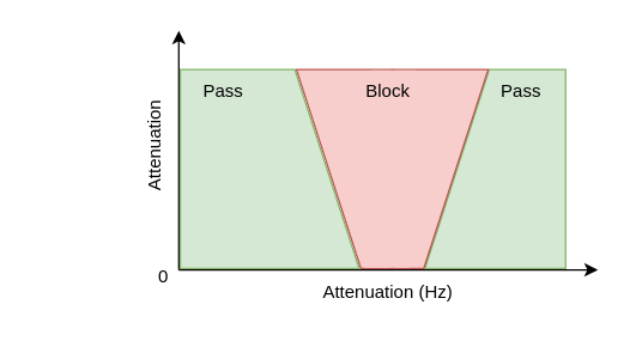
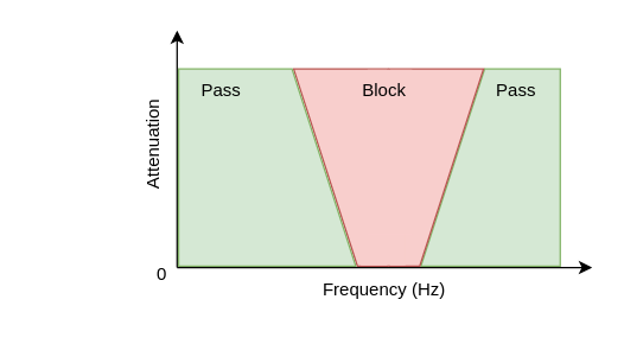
  <mxCell id="0" />
  <mxCell id="1" parent="0" />
  <mxCell id="2" value="" style="endArrow=classic;html=1;rounded=0;" parent="1" edge="1"><mxGeometry width="50" height="50" relative="1" as="geometry"><mxPoint x="119" y="180" as="sourcePoint" /><mxPoint x="399" y="180" as="targetPoint" /></mxGeometry></mxCell>
  <mxCell id="3" value="" style="endArrow=classic;html=1;rounded=0;" parent="1" edge="1"><mxGeometry width="50" height="50" relative="1" as="geometry"><mxPoint x="119" y="180" as="sourcePoint" /><mxPoint x="119" y="20" as="targetPoint" /></mxGeometry></mxCell>
- <mxCell id="4" value="Attenuation (Hz)" style="text;html=1;strokeColor=none;fillColor=none;align=center;verticalAlign=middle;whiteSpace=wrap;rounded=0;" parent="1" vertex="1"><mxGeometry x="119" y="180" width="280" height="30" as="geometry" /></mxCell>
+ <mxCell id="4" value="Frequency (Hz)" style="text;html=1;strokeColor=none;fillColor=none;align=center;verticalAlign=middle;whiteSpace=wrap;rounded=0;" parent="1" vertex="1"><mxGeometry x="119" y="180" width="280" height="30" as="geometry" /></mxCell>
  <mxCell id="5" value="Attenuation" style="text;html=1;strokeColor=none;fillColor=none;align=center;verticalAlign=middle;whiteSpace=wrap;rounded=0;rotation=-90;" parent="1" vertex="1"><mxGeometry x="20" y="82" width="166" height="30" as="geometry" /></mxCell>
  <mxCell id="6" value="0" style="text;html=1;strokeColor=none;fillColor=none;align=center;verticalAlign=middle;whiteSpace=wrap;rounded=0;" parent="1" vertex="1"><mxGeometry x="79" y="170" width="60" height="30" as="geometry" /></mxCell>
  <mxCell id="7" value="" style="shape=manualInput;whiteSpace=wrap;html=1;fillColor=#d5e8d4;size=43;rotation=-90;flipV=0;flipH=1;strokeColor=#82b366;" parent="1" vertex="1"><mxGeometry x="264" y="65.5" width="133" height="94" as="geometry" /></mxCell>
  <mxCell id="8" value="" style="shape=manualInput;whiteSpace=wrap;html=1;fillColor=#f8cecc;size=43;rotation=-90;flipV=1;flipH=0;strokeColor=#b85450;" parent="1" vertex="1"><mxGeometry x="227.37" y="80.62" width="133" height="63.72" as="geometry" /></mxCell>
  <mxCell id="9" value="Pass" style="text;html=1;strokeColor=none;fillColor=none;align=center;verticalAlign=middle;whiteSpace=wrap;rounded=0;" parent="1" vertex="1"><mxGeometry x="318" y="46" width="60" height="30" as="geometry" /></mxCell>
  <mxCell id="10" value="" style="shape=manualInput;whiteSpace=wrap;html=1;fillColor=#f8cecc;size=43;rotation=-90;flipV=0;flipH=0;strokeColor=#b85450;strokeWidth=1;perimeterSpacing=0;" parent="1" vertex="1"><mxGeometry x="163" y="80.62" width="133" height="63.72" as="geometry" /></mxCell>
  <mxCell id="11" value="" style="rounded=0;whiteSpace=wrap;html=1;strokeColor=none;strokeWidth=1;fillColor=#f8cecc;rotation=90;" parent="1" vertex="1"><mxGeometry x="202.5" y="108" width="111" height="30" as="geometry" /></mxCell>
  <mxCell id="12" value="" style="rounded=0;whiteSpace=wrap;html=1;strokeColor=none;strokeWidth=1;fillColor=#f8cecc;rotation=90;" parent="1" vertex="1"><mxGeometry x="207" y="87" width="111" height="30" as="geometry" /></mxCell>
  <mxCell id="13" value="Block" style="text;html=1;strokeColor=none;fillColor=none;align=center;verticalAlign=middle;whiteSpace=wrap;rounded=0;" parent="1" vertex="1"><mxGeometry x="229" y="46" width="60" height="30" as="geometry" /></mxCell>
  <mxCell id="14" value="" style="shape=manualInput;whiteSpace=wrap;html=1;fillColor=#d5e8d4;size=43;rotation=-90;flipV=1;flipH=1;strokeColor=#82b366;" parent="1" vertex="1"><mxGeometry x="113.26" y="52.74" width="133" height="119.48" as="geometry" /></mxCell>
  <mxCell id="15" value="Pass" style="text;html=1;strokeColor=none;fillColor=none;align=center;verticalAlign=middle;whiteSpace=wrap;rounded=0;" parent="1" vertex="1"><mxGeometry x="119" y="46" width="60" height="30" as="geometry" /></mxCell>
